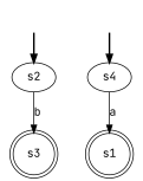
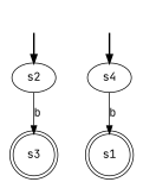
  digraph {
    fontname="JetBrains Mono"
    node [fontname="JetBrains Mono"]
    edge [fontname="JetBrains Mono"]
    fake0 [style=invisible]
    s2 [root=true]
    s3 [shape=doublecircle]
    fake1 [style=invisible]
    n5 [label=s4 root=true]
    s1 [shape=doublecircle]
    fake0 -> s2 [style=bold]
    s2 -> s3 [label=b]
    fake1 -> n5 [style=bold]
-   n5 -> s1 [label=a]
+   n5 -> s1 [label=b]
  }
